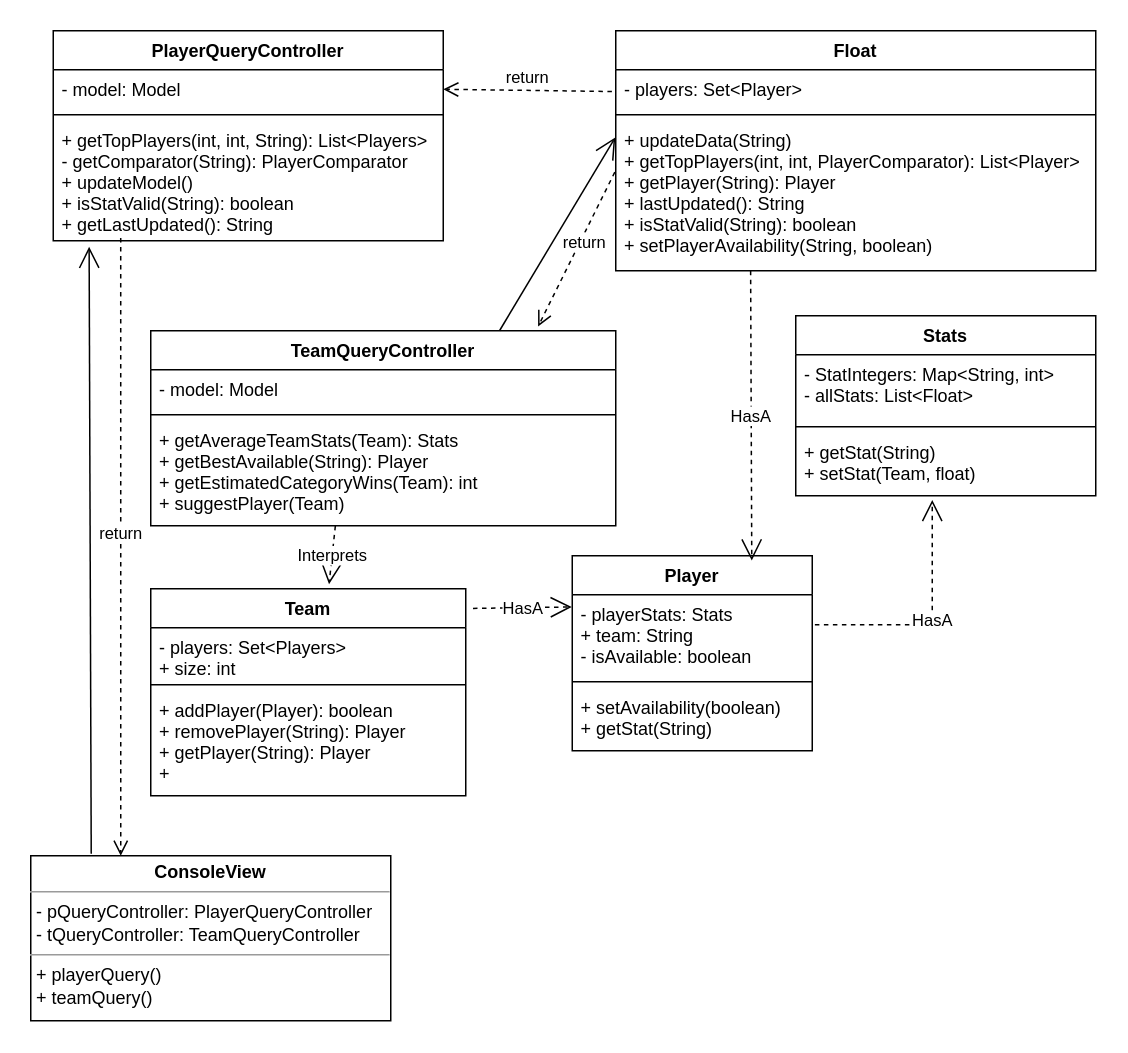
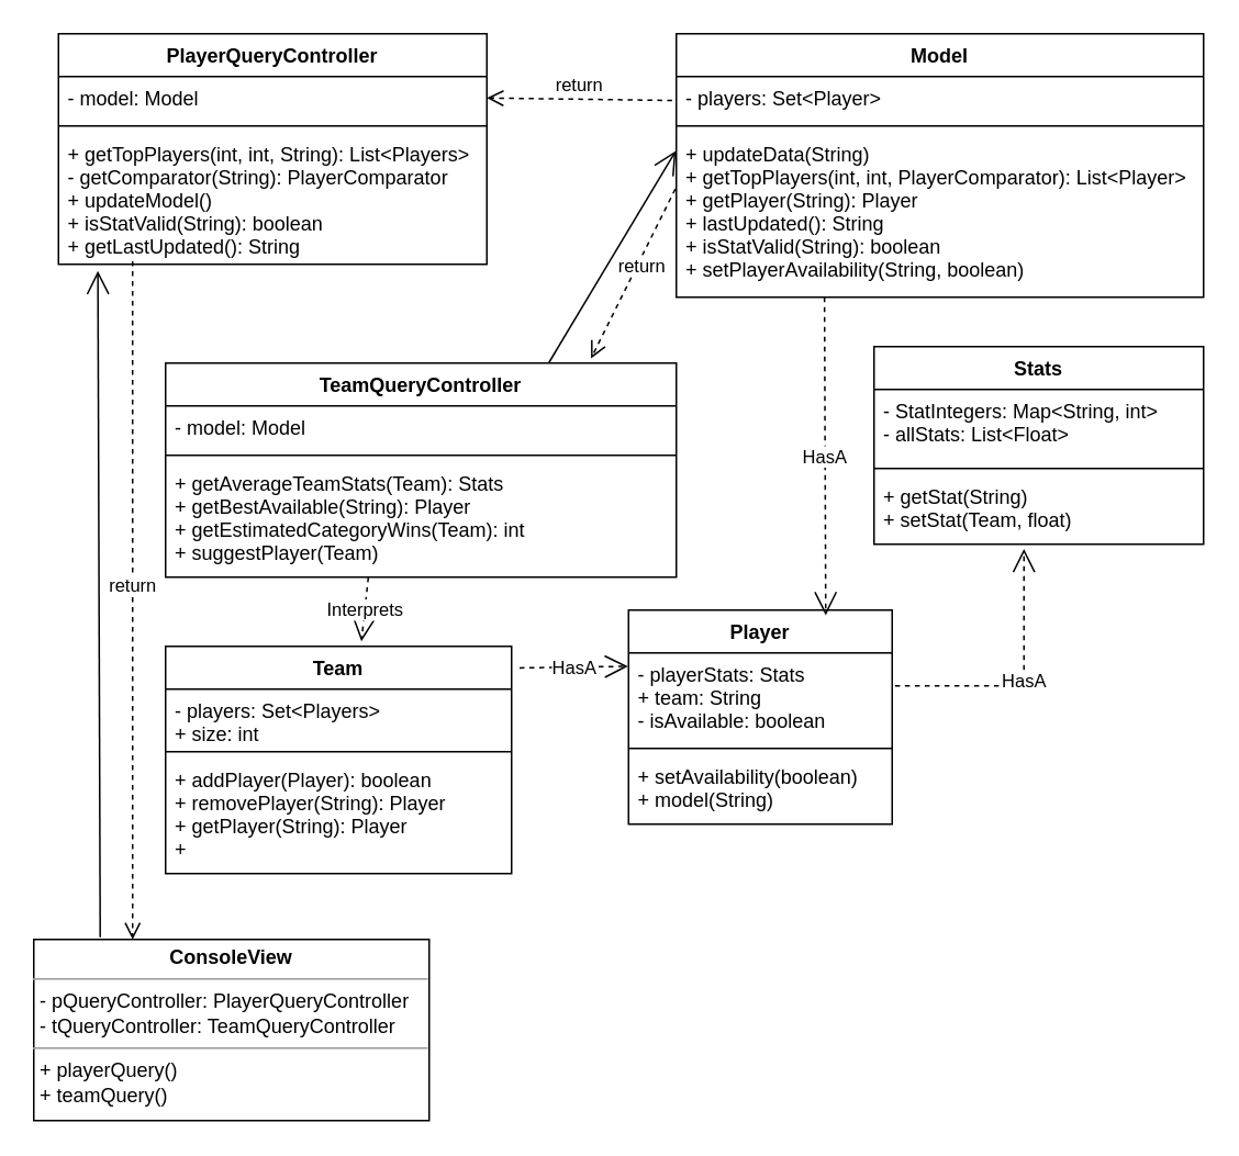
  <mxCell id="0" />
  <mxCell id="1" parent="0" />
- <mxCell id="2" style="swimlane;fontStyle=1;align=center;verticalAlign=top;childLayout=stackLayout;horizontal=1;startSize=26;horizontalStack=0;resizeParent=1;resizeParentMax=0;resizeLast=0;collapsible=1;marginBottom=0;" value="Float" parent="1" vertex="1"><mxGeometry x="410" as="geometry" y="20" width="320" height="160" /></mxCell>
+ <mxCell id="2" style="swimlane;fontStyle=1;align=center;verticalAlign=top;childLayout=stackLayout;horizontal=1;startSize=26;horizontalStack=0;resizeParent=1;resizeParentMax=0;resizeLast=0;collapsible=1;marginBottom=0;" value="Model" parent="1" vertex="1"><mxGeometry x="410" as="geometry" y="20" width="320" height="160" /></mxCell>
  <mxCell id="3" style="text;strokeColor=none;fillColor=none;align=left;verticalAlign=top;spacingLeft=4;spacingRight=4;overflow=hidden;rotatable=0;points=[[0,0.5],[1,0.5]];portConstraint=eastwest;" value="- players: Set&lt;Player&gt;" parent="2" vertex="1"><mxGeometry as="geometry" y="26" width="320" height="26" /></mxCell>
  <mxCell id="4" style="line;strokeWidth=1;fillColor=none;align=left;verticalAlign=middle;spacingTop=-1;spacingLeft=3;spacingRight=3;rotatable=0;labelPosition=right;points=[];portConstraint=eastwest;" value="" parent="2" vertex="1"><mxGeometry as="geometry" y="52" width="320" height="8" /></mxCell>
  <mxCell id="5" style="text;strokeColor=none;fillColor=none;align=left;verticalAlign=top;spacingLeft=4;spacingRight=4;overflow=hidden;rotatable=0;points=[[0,0.5],[1,0.5]];portConstraint=eastwest;" value="+ updateData(String)&#10;+ getTopPlayers(int, int, PlayerComparator): List&lt;Player&gt;&#10;+ getPlayer(String): Player&#10;+ lastUpdated(): String&#10;+ isStatValid(String): boolean&#10;+ setPlayerAvailability(String, boolean)" parent="2" vertex="1"><mxGeometry as="geometry" y="60" width="320" height="100" /></mxCell>
  <mxCell id="6" style="swimlane;fontStyle=1;align=center;verticalAlign=top;childLayout=stackLayout;horizontal=1;startSize=26;horizontalStack=0;resizeParent=1;resizeParentMax=0;resizeLast=0;collapsible=1;marginBottom=0;" value="PlayerQueryController" parent="1" vertex="1"><mxGeometry x="35" as="geometry" y="20" width="260" height="140" /></mxCell>
  <mxCell id="7" style="text;strokeColor=none;fillColor=none;align=left;verticalAlign=top;spacingLeft=4;spacingRight=4;overflow=hidden;rotatable=0;points=[[0,0.5],[1,0.5]];portConstraint=eastwest;" value="- model: Model" parent="6" vertex="1"><mxGeometry as="geometry" y="26" width="260" height="26" /></mxCell>
  <mxCell id="8" style="line;strokeWidth=1;fillColor=none;align=left;verticalAlign=middle;spacingTop=-1;spacingLeft=3;spacingRight=3;rotatable=0;labelPosition=right;points=[];portConstraint=eastwest;" value="" parent="6" vertex="1"><mxGeometry as="geometry" y="52" width="260" height="8" /></mxCell>
  <mxCell id="9" style="text;strokeColor=none;fillColor=none;align=left;verticalAlign=top;spacingLeft=4;spacingRight=4;overflow=hidden;rotatable=0;points=[[0,0.5],[1,0.5]];portConstraint=eastwest;" value="+ getTopPlayers(int, int, String): List&lt;Players&gt;&#10;- getComparator(String): PlayerComparator&#10;+ updateModel()&#10;+ isStatValid(String): boolean&#10;+ getLastUpdated(): String" parent="6" vertex="1"><mxGeometry as="geometry" y="60" width="260" height="80" /></mxCell>
  <mxCell id="10" style="swimlane;fontStyle=1;align=center;verticalAlign=top;childLayout=stackLayout;horizontal=1;startSize=26;horizontalStack=0;resizeParent=1;resizeParentMax=0;resizeLast=0;collapsible=1;marginBottom=0;" value="TeamQueryController" parent="1" vertex="1"><mxGeometry x="100" as="geometry" y="220" width="310" height="130" /></mxCell>
  <mxCell id="11" style="text;strokeColor=none;fillColor=none;align=left;verticalAlign=top;spacingLeft=4;spacingRight=4;overflow=hidden;rotatable=0;points=[[0,0.5],[1,0.5]];portConstraint=eastwest;" value="- model: Model" parent="10" vertex="1"><mxGeometry as="geometry" y="26" width="310" height="26" /></mxCell>
  <mxCell id="12" style="line;strokeWidth=1;fillColor=none;align=left;verticalAlign=middle;spacingTop=-1;spacingLeft=3;spacingRight=3;rotatable=0;labelPosition=right;points=[];portConstraint=eastwest;" value="" parent="10" vertex="1"><mxGeometry as="geometry" y="52" width="310" height="8" /></mxCell>
  <mxCell id="13" style="text;strokeColor=none;fillColor=none;align=left;verticalAlign=top;spacingLeft=4;spacingRight=4;overflow=hidden;rotatable=0;points=[[0,0.5],[1,0.5]];portConstraint=eastwest;" value="+ getAverageTeamStats(Team): Stats&#10;+ getBestAvailable(String): Player&#10;+ getEstimatedCategoryWins(Team): int&#10;+ suggestPlayer(Team)" parent="10" vertex="1"><mxGeometry as="geometry" y="60" width="310" height="70" /></mxCell>
  <mxCell id="14" style="swimlane;fontStyle=1;align=center;verticalAlign=top;childLayout=stackLayout;horizontal=1;startSize=26;horizontalStack=0;resizeParent=1;resizeParentMax=0;resizeLast=0;collapsible=1;marginBottom=0;" value="Team" parent="1" vertex="1"><mxGeometry x="100" as="geometry" y="392" width="210" height="138" /></mxCell>
  <mxCell id="15" style="text;strokeColor=none;fillColor=none;align=left;verticalAlign=top;spacingLeft=4;spacingRight=4;overflow=hidden;rotatable=0;points=[[0,0.5],[1,0.5]];portConstraint=eastwest;" value="- players: Set&lt;Players&gt;&#10;+ size: int" parent="14" vertex="1"><mxGeometry as="geometry" y="26" width="210" height="34" /></mxCell>
  <mxCell id="16" style="line;strokeWidth=1;fillColor=none;align=left;verticalAlign=middle;spacingTop=-1;spacingLeft=3;spacingRight=3;rotatable=0;labelPosition=right;points=[];portConstraint=eastwest;" value="" parent="14" vertex="1"><mxGeometry as="geometry" y="60" width="210" height="8" /></mxCell>
  <mxCell id="17" style="text;strokeColor=none;fillColor=none;align=left;verticalAlign=top;spacingLeft=4;spacingRight=4;overflow=hidden;rotatable=0;points=[[0,0.5],[1,0.5]];portConstraint=eastwest;" value="+ addPlayer(Player): boolean&#10;+ removePlayer(String): Player&#10;+ getPlayer(String): Player&#10;+  " parent="14" vertex="1"><mxGeometry as="geometry" y="68" width="210" height="70" /></mxCell>
  <mxCell id="18" style="swimlane;fontStyle=1;align=center;verticalAlign=top;childLayout=stackLayout;horizontal=1;startSize=26;horizontalStack=0;resizeParent=1;resizeParentMax=0;resizeLast=0;collapsible=1;marginBottom=0;" value="Player" parent="1" vertex="1"><mxGeometry x="381" as="geometry" y="370" width="160" height="130" /></mxCell>
  <mxCell id="19" style="text;strokeColor=none;fillColor=none;align=left;verticalAlign=top;spacingLeft=4;spacingRight=4;overflow=hidden;rotatable=0;points=[[0,0.5],[1,0.5]];portConstraint=eastwest;" value="- playerStats: Stats&#10;+ team: String&#10;- isAvailable: boolean" parent="18" vertex="1"><mxGeometry as="geometry" y="26" width="160" height="54" /></mxCell>
  <mxCell id="20" style="line;strokeWidth=1;fillColor=none;align=left;verticalAlign=middle;spacingTop=-1;spacingLeft=3;spacingRight=3;rotatable=0;labelPosition=right;points=[];portConstraint=eastwest;" value="" parent="18" vertex="1"><mxGeometry as="geometry" y="80" width="160" height="8" /></mxCell>
- <mxCell id="21" style="text;strokeColor=none;fillColor=none;align=left;verticalAlign=top;spacingLeft=4;spacingRight=4;overflow=hidden;rotatable=0;points=[[0,0.5],[1,0.5]];portConstraint=eastwest;" value="+ setAvailability(boolean)&#10;+ getStat(String)&#10;" parent="18" vertex="1"><mxGeometry as="geometry" y="88" width="160" height="42" /></mxCell>
+ <mxCell id="21" style="text;strokeColor=none;fillColor=none;align=left;verticalAlign=top;spacingLeft=4;spacingRight=4;overflow=hidden;rotatable=0;points=[[0,0.5],[1,0.5]];portConstraint=eastwest;" value="+ setAvailability(boolean)&#10;+ model(String)&#10;" parent="18" vertex="1"><mxGeometry as="geometry" y="88" width="160" height="42" /></mxCell>
  <mxCell id="22" style="swimlane;fontStyle=1;align=center;verticalAlign=top;childLayout=stackLayout;horizontal=1;startSize=26;horizontalStack=0;resizeParent=1;resizeParentMax=0;resizeLast=0;collapsible=1;marginBottom=0;" value="Stats" parent="1" vertex="1"><mxGeometry x="530" as="geometry" y="210" width="200" height="120" /></mxCell>
  <mxCell id="23" style="text;strokeColor=none;fillColor=none;align=left;verticalAlign=top;spacingLeft=4;spacingRight=4;overflow=hidden;rotatable=0;points=[[0,0.5],[1,0.5]];portConstraint=eastwest;fontStyle=0" value="- StatIntegers: Map&lt;String, int&gt;&#10;- allStats: List&lt;Float&gt;" parent="22" vertex="1"><mxGeometry as="geometry" y="26" width="200" height="44" /></mxCell>
  <mxCell id="24" style="line;strokeWidth=1;fillColor=none;align=left;verticalAlign=middle;spacingTop=-1;spacingLeft=3;spacingRight=3;rotatable=0;labelPosition=right;points=[];portConstraint=eastwest;" value="" parent="22" vertex="1"><mxGeometry as="geometry" y="70" width="200" height="8" /></mxCell>
  <mxCell id="25" style="text;strokeColor=none;fillColor=none;align=left;verticalAlign=top;spacingLeft=4;spacingRight=4;overflow=hidden;rotatable=0;points=[[0,0.5],[1,0.5]];portConstraint=eastwest;" value="+ getStat(String)&#10;+ setStat(Team, float)" parent="22" vertex="1"><mxGeometry as="geometry" y="78" width="200" height="42" /></mxCell>
  <mxCell id="26" style="html=1;verticalAlign=bottom;endArrow=open;dashed=1;endSize=8;entryX=1;entryY=0.5;entryDx=0;entryDy=0;exitX=-0.008;exitY=0.558;exitDx=0;exitDy=0;exitPerimeter=0;" target="7" value="return" parent="1" edge="1" source="3"><mxGeometry as="geometry" relative="1"><mxPoint x="300" as="sourcePoint" y="60" /><mxPoint x="215" as="targetPoint" y="60" /></mxGeometry></mxCell>
  <mxCell id="27" style="endArrow=open;endFill=1;endSize=12;html=1;entryX=-0.001;entryY=0.111;entryDx=0;entryDy=0;entryPerimeter=0;exitX=0.75;exitY=0;exitDx=0;exitDy=0;" target="5" value="" parent="1" edge="1" source="10"><mxGeometry as="geometry" width="160" relative="1"><mxPoint x="170" as="sourcePoint" y="180.06" /><mxPoint x="279.68" as="targetPoint" y="180" /></mxGeometry></mxCell>
  <mxCell id="28" style="html=1;verticalAlign=bottom;endArrow=open;dashed=1;endSize=8;exitX=-0.002;exitY=0.343;exitDx=0;exitDy=0;exitPerimeter=0;entryX=0.833;entryY=-0.022;entryDx=0;entryDy=0;entryPerimeter=0;" target="10" value="return" parent="1" edge="1" source="5"><mxGeometry x="0.019" as="geometry" y="7" relative="1"><mxPoint x="347.44" as="sourcePoint" y="191.508" /><mxPoint x="360" as="targetPoint" y="105" /><mxPoint as="offset" /></mxGeometry></mxCell>
  <mxCell id="29" style="endArrow=open;endSize=12;dashed=1;html=1;exitX=0.281;exitY=1;exitDx=0;exitDy=0;exitPerimeter=0;entryX=0.748;entryY=0.024;entryDx=0;entryDy=0;entryPerimeter=0;" target="18" value="HasA" parent="1" edge="1" source="5"><mxGeometry as="geometry" width="160" relative="1"><mxPoint x="330" as="sourcePoint" y="260" /><mxPoint x="490" as="targetPoint" y="260" /></mxGeometry></mxCell>
  <mxCell id="30" style="endArrow=open;endSize=12;dashed=1;html=1;entryX=-0.002;entryY=0.151;entryDx=0;entryDy=0;entryPerimeter=0;exitX=1.023;exitY=0.095;exitDx=0;exitDy=0;exitPerimeter=0;" target="19" value="HasA" parent="1" edge="1" source="14"><mxGeometry as="geometry" width="160" relative="1"><mxPoint x="310" as="sourcePoint" y="404" /><mxPoint x="499.76" as="targetPoint" y="363.12" /></mxGeometry></mxCell>
  <mxCell id="31" style="endArrow=open;endSize=12;dashed=1;html=1;exitX=1.011;exitY=0.371;exitDx=0;exitDy=0;exitPerimeter=0;entryX=0.455;entryY=1.067;entryDx=0;entryDy=0;entryPerimeter=0;" target="25" value="HasA" parent="1" edge="1" source="19"><mxGeometry as="geometry" width="160" relative="1"><mxPoint x="490" as="sourcePoint" y="240" /><mxPoint x="509.76" as="targetPoint" y="283.12" /><Array as="points"><mxPoint x="621" y="416" /></Array></mxGeometry></mxCell>
  <mxCell id="32" style="endArrow=open;endSize=12;dashed=1;html=1;exitX=0.397;exitY=1.001;exitDx=0;exitDy=0;exitPerimeter=0;entryX=0.566;entryY=-0.022;entryDx=0;entryDy=0;entryPerimeter=0;" target="14" value="Interprets" parent="1" edge="1" source="13"><mxGeometry as="geometry" width="160" relative="1"><mxPoint x="260" as="sourcePoint" y="400" /><mxPoint x="420" as="targetPoint" y="400" /></mxGeometry></mxCell>
  <mxCell id="33" style="verticalAlign=top;align=left;overflow=fill;fontSize=12;fontFamily=Helvetica;html=1;" value="&lt;p style=&quot;margin: 0px ; margin-top: 4px ; text-align: center&quot;&gt;&lt;b&gt;ConsoleView&lt;/b&gt;&lt;/p&gt;&lt;hr size=&quot;1&quot;&gt;&lt;p style=&quot;margin: 0px ; margin-left: 4px&quot;&gt;- pQueryController: PlayerQueryController&lt;/p&gt;&lt;p style=&quot;margin: 0px ; margin-left: 4px&quot;&gt;- tQueryController: TeamQueryController&lt;/p&gt;&lt;hr size=&quot;1&quot;&gt;&lt;p style=&quot;margin: 0px ; margin-left: 4px&quot;&gt;+ playerQuery()&lt;/p&gt;&lt;p style=&quot;margin: 0px ; margin-left: 4px&quot;&gt;+ teamQuery()&lt;/p&gt;" parent="1" vertex="1"><mxGeometry x="20" as="geometry" y="570" width="240" height="110" /></mxCell>
  <mxCell id="34" style="endArrow=open;endFill=1;endSize=12;html=1;entryX=0.092;entryY=1.05;entryDx=0;entryDy=0;entryPerimeter=0;exitX=0.168;exitY=-0.012;exitDx=0;exitDy=0;exitPerimeter=0;" target="9" value="" parent="1" edge="1" source="33"><mxGeometry as="geometry" width="160" relative="1"><mxPoint x="80" as="sourcePoint" y="480" /><mxPoint x="50" as="targetPoint" y="230" /></mxGeometry></mxCell>
  <mxCell id="35" style="html=1;verticalAlign=bottom;endArrow=open;dashed=1;endSize=8;exitX=0.173;exitY=0.978;exitDx=0;exitDy=0;exitPerimeter=0;entryX=0.25;entryY=0;entryDx=0;entryDy=0;" target="33" value="return" parent="1" edge="1" source="9"><mxGeometry as="geometry" relative="1"><mxPoint x="252.44" as="sourcePoint" y="209.998" /><mxPoint x="80" as="targetPoint" y="440" /></mxGeometry></mxCell>
